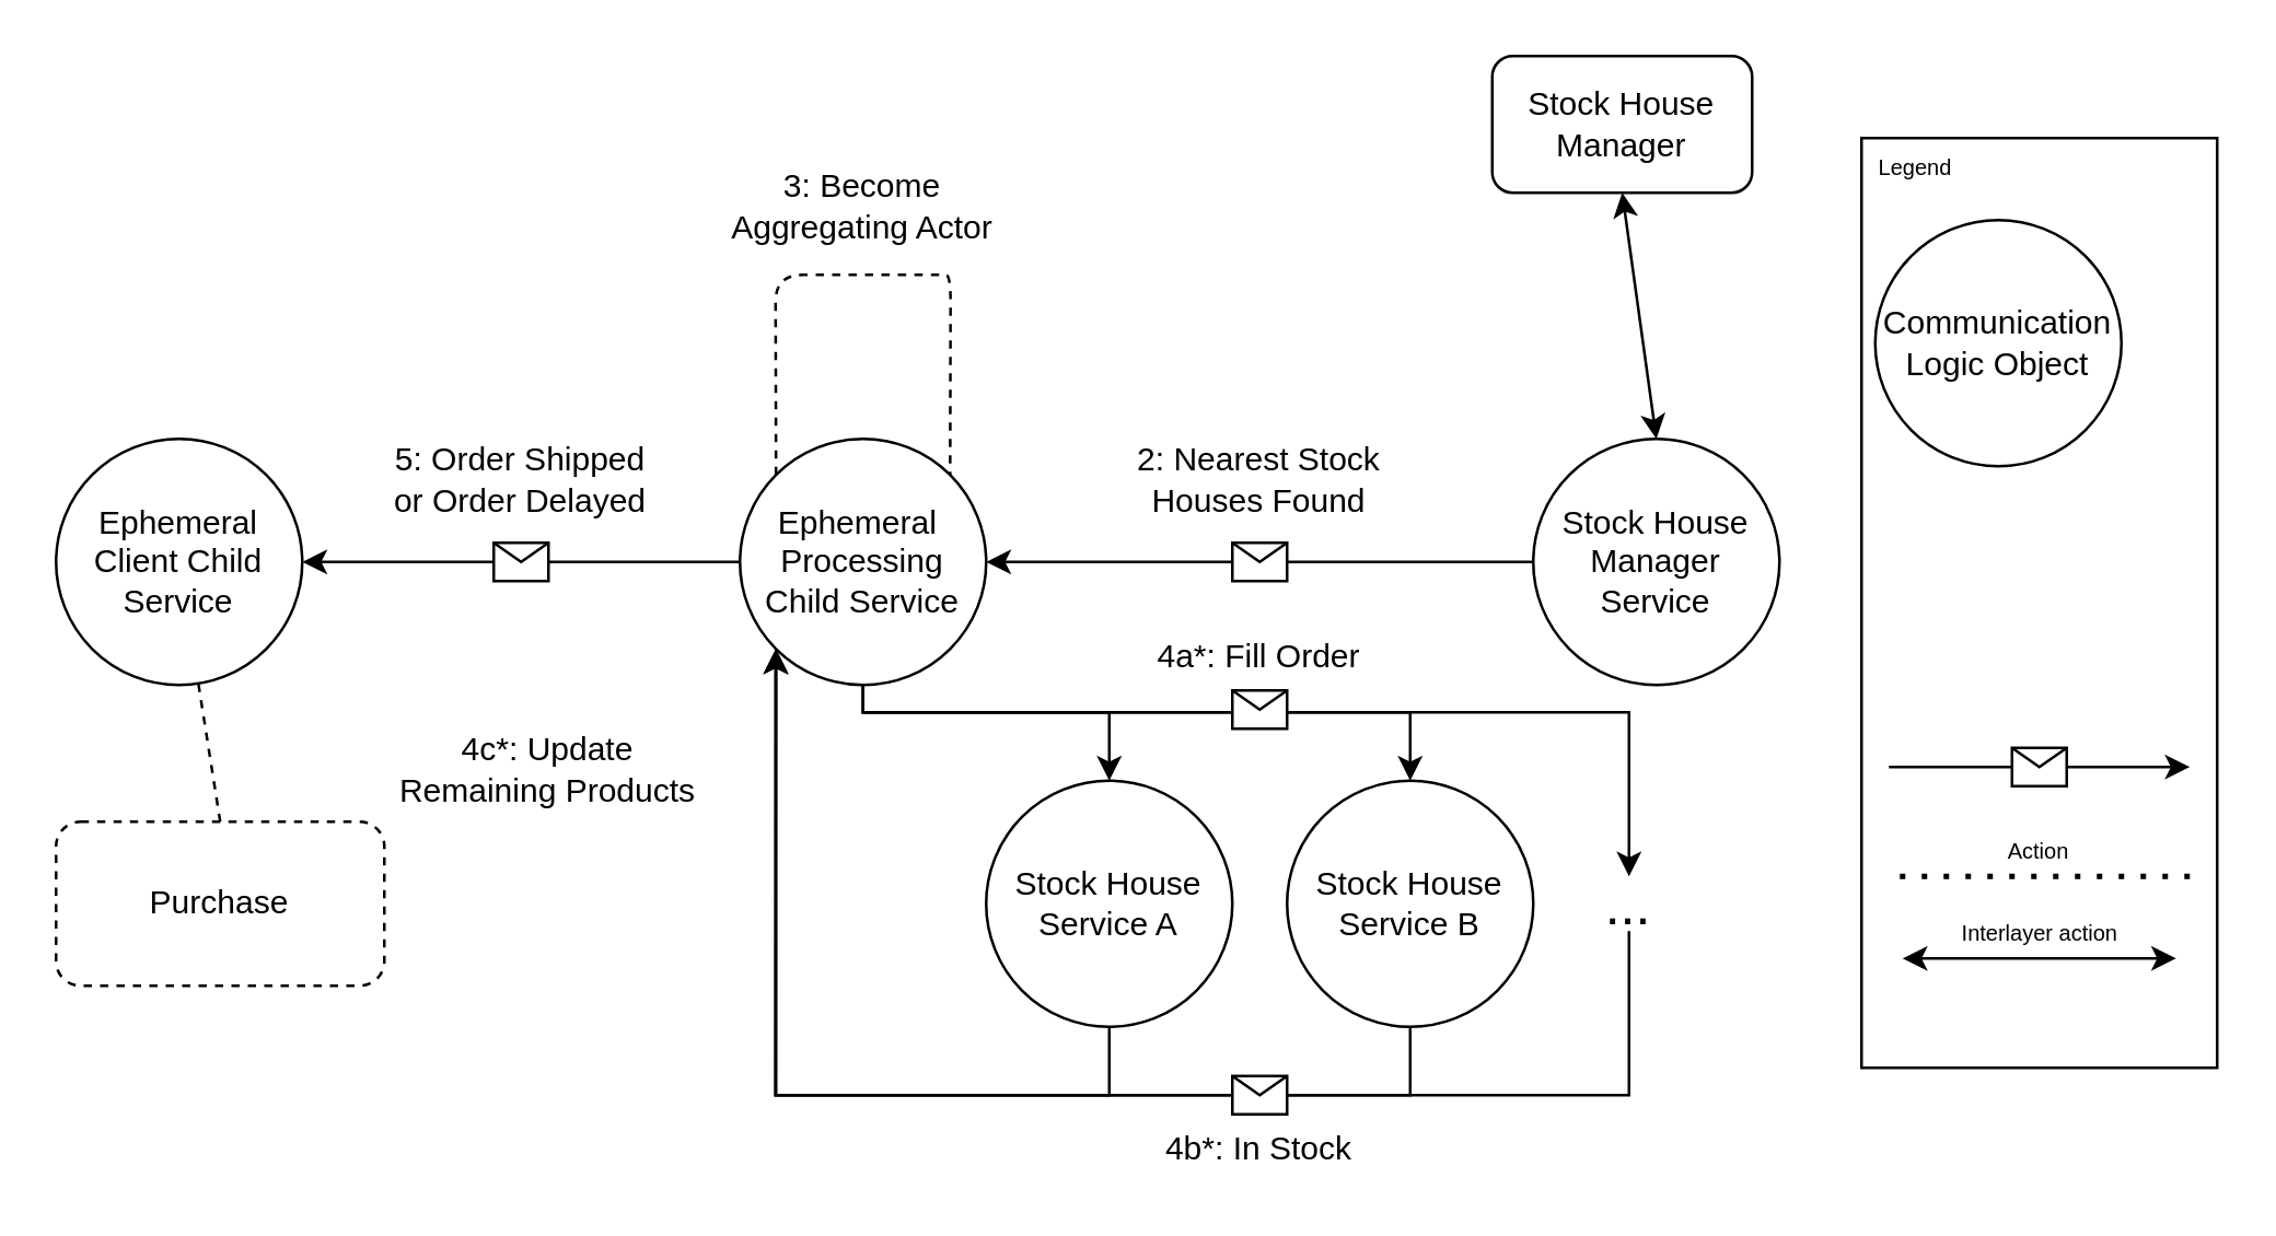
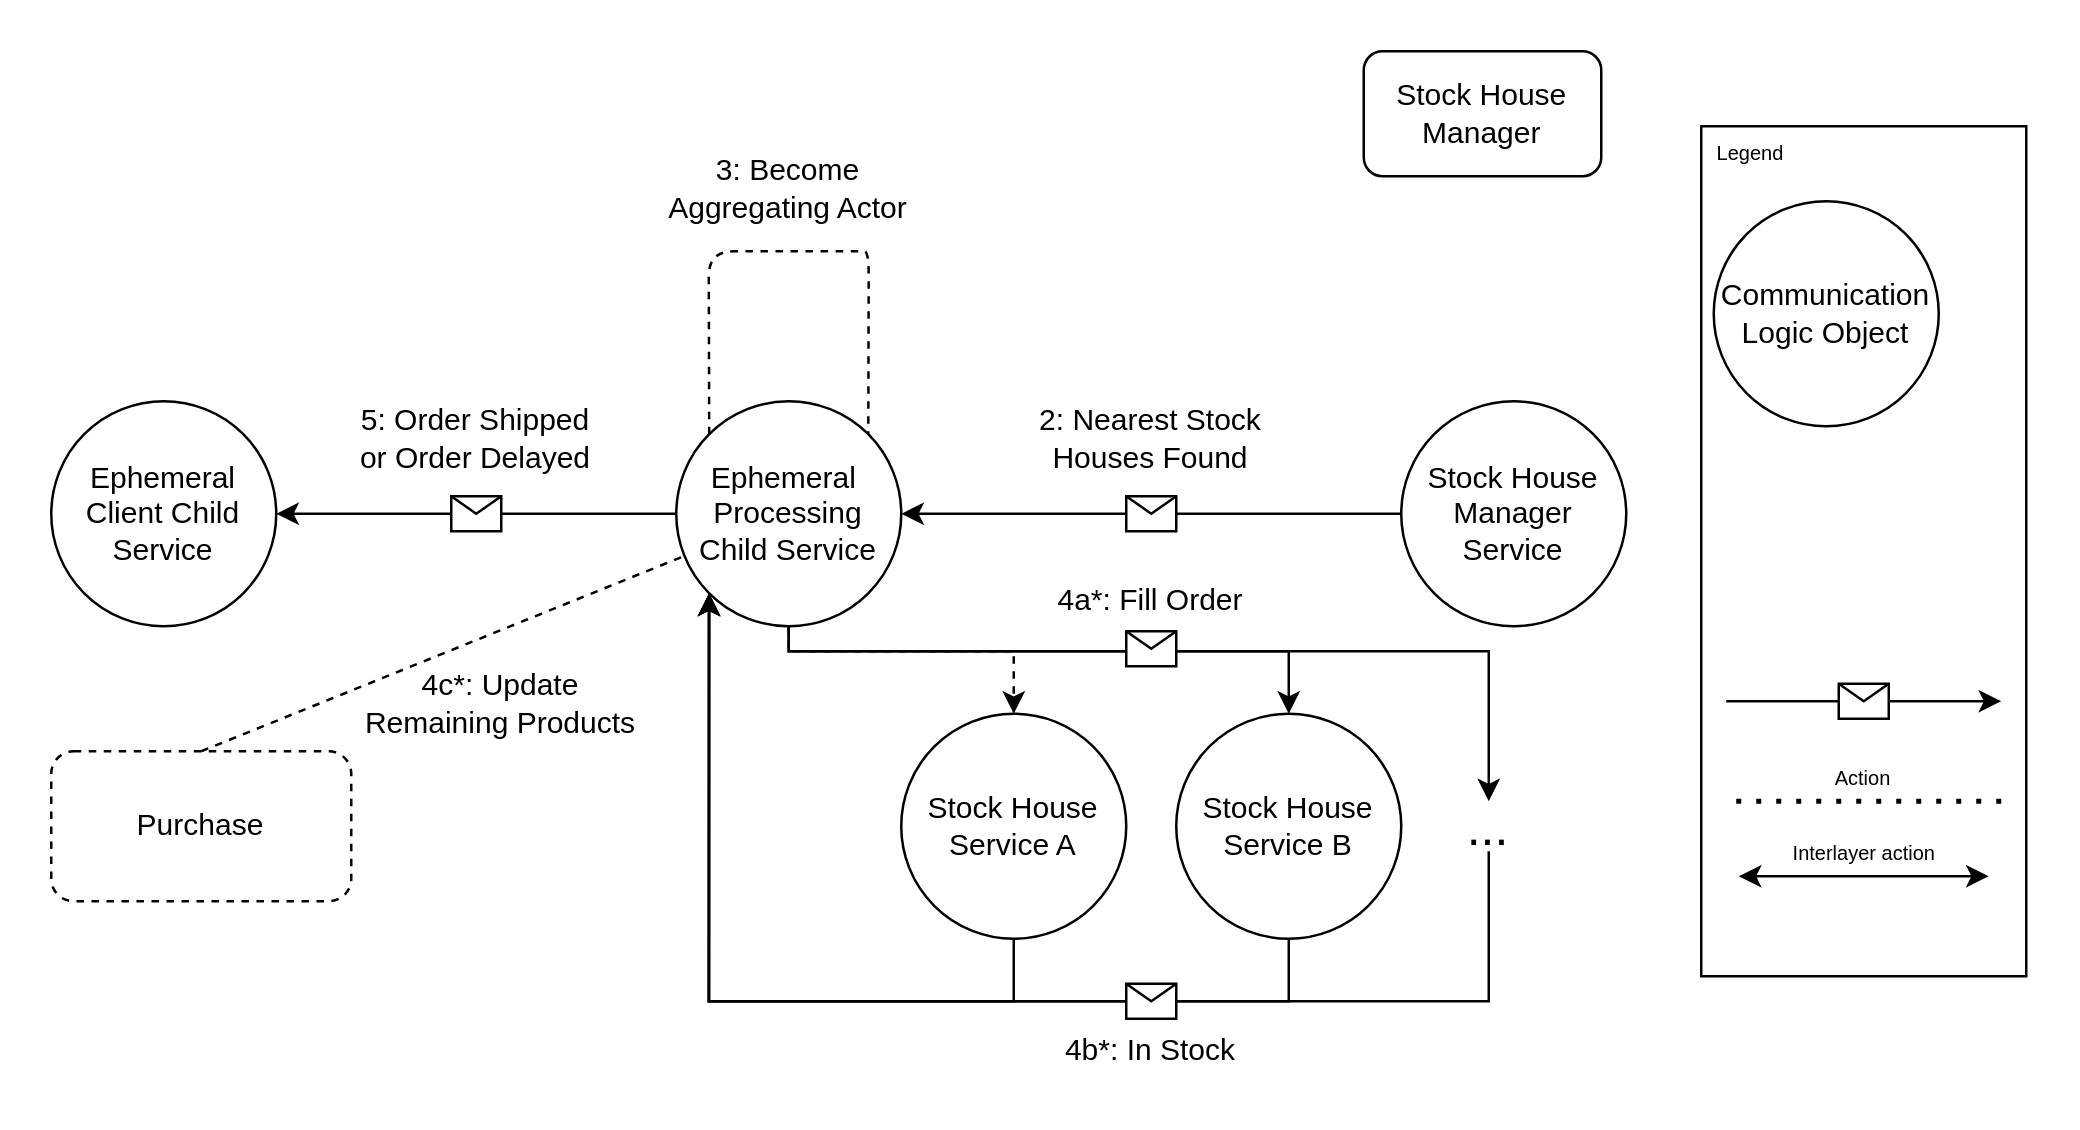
  <mxCell id="0" />
  <mxCell id="1" parent="0" />
  <mxCell id="2" value="Ephemeral&lt;br&gt;Client Child Service" style="ellipse;whiteSpace=wrap;html=1;aspect=fixed;" parent="1" vertex="1"><mxGeometry x="20" y="160" width="90" height="90" as="geometry" /></mxCell>
  <mxCell id="3" value="Purchase" style="rounded=1;whiteSpace=wrap;html=1;dashed=1;" parent="1" vertex="1"><mxGeometry x="20" y="300" width="120" height="60" as="geometry" /></mxCell>
  <mxCell id="4" style="edgeStyle=orthogonalEdgeStyle;rounded=0;orthogonalLoop=1;jettySize=auto;html=1;entryX=0.5;entryY=0;entryDx=0;entryDy=0;" edge="1" parent="1" source="6" target="29"><mxGeometry relative="1" as="geometry"><Array as="points"><mxPoint x="315" y="260" /><mxPoint x="595" y="260" /></Array></mxGeometry></mxCell>
- <mxCell id="5" style="edgeStyle=orthogonalEdgeStyle;rounded=0;orthogonalLoop=1;jettySize=auto;html=1;entryX=0.5;entryY=0;entryDx=0;entryDy=0;" edge="1" parent="1" source="6" target="27"><mxGeometry relative="1" as="geometry"><Array as="points"><mxPoint x="315" y="260" /><mxPoint x="405" y="260" /></Array></mxGeometry></mxCell>
+ <mxCell id="5" style="edgeStyle=orthogonalEdgeStyle;rounded=0;orthogonalLoop=1;jettySize=auto;html=1;entryX=0.5;entryY=0;entryDx=0;entryDy=0;dashed=1;" edge="1" parent="1" source="6" target="27"><mxGeometry relative="1" as="geometry"><Array as="points"><mxPoint x="315" y="260" /><mxPoint x="405" y="260" /></Array></mxGeometry></mxCell>
  <mxCell id="6" value="Ephemeral&amp;nbsp;&lt;br&gt;Processing&lt;br&gt;Child Service" style="ellipse;whiteSpace=wrap;html=1;aspect=fixed;" parent="1" vertex="1"><mxGeometry x="270" y="160" width="90" height="90" as="geometry" /></mxCell>
  <mxCell id="7" value="Stock House Manager Service" style="ellipse;whiteSpace=wrap;html=1;aspect=fixed;" parent="1" vertex="1"><mxGeometry x="560" y="160" width="90" height="90" as="geometry" /></mxCell>
  <mxCell id="8" value="" style="rounded=0;whiteSpace=wrap;html=1;" parent="1" vertex="1"><mxGeometry x="680" y="50" width="130" height="340" as="geometry" /></mxCell>
  <mxCell id="9" value="&lt;font style=&quot;font-size: 8px&quot;&gt;Legend&lt;/font&gt;" style="text;html=1;strokeColor=none;fillColor=none;align=center;verticalAlign=middle;whiteSpace=wrap;rounded=0;" parent="1" vertex="1"><mxGeometry x="680" y="50" width="40" height="20" as="geometry" /></mxCell>
  <mxCell id="10" style="edgeStyle=elbowEdgeStyle;rounded=0;orthogonalLoop=1;jettySize=auto;elbow=vertical;html=1;exitX=0.75;exitY=1;exitDx=0;exitDy=0;" parent="1" source="9" target="9" edge="1"><mxGeometry relative="1" as="geometry" /></mxCell>
  <mxCell id="11" value="Communication Logic Object" style="ellipse;whiteSpace=wrap;html=1;aspect=fixed;" parent="1" vertex="1"><mxGeometry x="685" y="80" width="90" height="90" as="geometry" /></mxCell>
  <mxCell id="12" value="" style="endArrow=classic;html=1;" parent="1" edge="1"><mxGeometry relative="1" as="geometry"><mxPoint x="690" y="280" as="sourcePoint" /><mxPoint x="800" y="280" as="targetPoint" /></mxGeometry></mxCell>
  <mxCell id="13" value="" style="shape=message;html=1;outlineConnect=0;" parent="12" vertex="1"><mxGeometry width="20" height="14" relative="1" as="geometry"><mxPoint x="-10" y="-7" as="offset" /></mxGeometry></mxCell>
  <mxCell id="14" value="" style="endArrow=none;dashed=1;html=1;dashPattern=1 3;strokeWidth=2;entryX=0.5;entryY=1;entryDx=0;entryDy=0;" parent="1" edge="1"><mxGeometry width="50" height="50" relative="1" as="geometry"><mxPoint x="800" y="320" as="sourcePoint" /><mxPoint x="690" y="320" as="targetPoint" /></mxGeometry></mxCell>
  <mxCell id="15" value="&lt;font style=&quot;font-size: 8px&quot;&gt;Action&lt;/font&gt;" style="text;html=1;strokeColor=none;fillColor=none;align=center;verticalAlign=middle;whiteSpace=wrap;rounded=0;" parent="1" vertex="1"><mxGeometry x="725" y="300" width="40" height="20" as="geometry" /></mxCell>
  <mxCell id="16" value="" style="endArrow=classic;startArrow=classic;html=1;exitX=0.5;exitY=0;exitDx=0;exitDy=0;" parent="1" edge="1"><mxGeometry width="50" height="50" relative="1" as="geometry"><mxPoint x="695" y="350" as="sourcePoint" /><mxPoint x="795" y="350" as="targetPoint" /></mxGeometry></mxCell>
  <mxCell id="17" value="&lt;font style=&quot;font-size: 8px&quot;&gt;Interlayer action&lt;/font&gt;" style="text;html=1;strokeColor=none;fillColor=none;align=center;verticalAlign=middle;whiteSpace=wrap;rounded=0;" parent="1" vertex="1"><mxGeometry x="707.5" y="330" width="75" height="20" as="geometry" /></mxCell>
  <mxCell id="18" value="Stock House Manager" style="rounded=1;whiteSpace=wrap;html=1;" vertex="1" parent="1"><mxGeometry x="545" y="20" width="95" height="50" as="geometry" /></mxCell>
- <mxCell id="19" value="" style="endArrow=classic;startArrow=classic;html=1;exitX=0.5;exitY=0;exitDx=0;exitDy=0;entryX=0.5;entryY=1;entryDx=0;entryDy=0;" edge="1" parent="1" source="7" target="18"><mxGeometry width="50" height="50" relative="1" as="geometry"><mxPoint x="65" y="160" as="sourcePoint" /><mxPoint x="65" y="80" as="targetPoint" /></mxGeometry></mxCell>
  <mxCell id="20" value="" style="endArrow=classic;html=1;exitX=0;exitY=0.5;exitDx=0;exitDy=0;entryX=1;entryY=0.5;entryDx=0;entryDy=0;" edge="1" parent="1" source="7" target="6"><mxGeometry relative="1" as="geometry"><mxPoint x="480" y="335" as="sourcePoint" /><mxPoint x="590" y="335" as="targetPoint" /><Array as="points"><mxPoint x="480" y="205" /></Array></mxGeometry></mxCell>
  <mxCell id="21" value="" style="shape=message;html=1;outlineConnect=0;" vertex="1" parent="20"><mxGeometry width="20" height="14" relative="1" as="geometry"><mxPoint x="-10" y="-7" as="offset" /></mxGeometry></mxCell>
  <mxCell id="22" value="2: Nearest Stock Houses Found" style="text;html=1;strokeColor=none;fillColor=none;align=center;verticalAlign=middle;whiteSpace=wrap;rounded=0;" vertex="1" parent="1"><mxGeometry x="410" y="165" width="100" height="20" as="geometry" /></mxCell>
  <mxCell id="23" value="" style="endArrow=none;dashed=1;html=1;entryX=1;entryY=0;entryDx=0;entryDy=0;exitX=0;exitY=0;exitDx=0;exitDy=0;" edge="1" parent="1" source="6" target="6"><mxGeometry width="50" height="50" relative="1" as="geometry"><mxPoint x="280" y="160" as="sourcePoint" /><mxPoint x="330" y="110" as="targetPoint" /><Array as="points"><mxPoint x="283" y="100" /><mxPoint x="340" y="100" /><mxPoint x="347" y="100" /></Array></mxGeometry></mxCell>
  <mxCell id="24" value="3: Become Aggregating Actor" style="text;html=1;strokeColor=none;fillColor=none;align=center;verticalAlign=middle;whiteSpace=wrap;rounded=0;" vertex="1" parent="1"><mxGeometry x="265" y="65" width="100" height="20" as="geometry" /></mxCell>
  <mxCell id="25" value="Stock House Service B" style="ellipse;whiteSpace=wrap;html=1;aspect=fixed;" vertex="1" parent="1"><mxGeometry x="470" y="285" width="90" height="90" as="geometry" /></mxCell>
  <mxCell id="26" style="edgeStyle=orthogonalEdgeStyle;rounded=0;orthogonalLoop=1;jettySize=auto;html=1;" edge="1" parent="1" source="27"><mxGeometry relative="1" as="geometry"><mxPoint x="283" y="237" as="targetPoint" /><Array as="points"><mxPoint x="405" y="400" /><mxPoint x="283" y="400" /></Array></mxGeometry></mxCell>
  <mxCell id="27" value="Stock House Service A" style="ellipse;whiteSpace=wrap;html=1;aspect=fixed;" vertex="1" parent="1"><mxGeometry x="360" y="285" width="90" height="90" as="geometry" /></mxCell>
  <mxCell id="28" style="edgeStyle=orthogonalEdgeStyle;rounded=0;orthogonalLoop=1;jettySize=auto;html=1;entryX=0;entryY=1;entryDx=0;entryDy=0;" edge="1" parent="1" source="29" target="6"><mxGeometry relative="1" as="geometry"><Array as="points"><mxPoint x="595" y="400" /><mxPoint x="283" y="400" /></Array></mxGeometry></mxCell>
  <mxCell id="29" value="&lt;font style=&quot;font-size: 20px&quot;&gt;...&lt;/font&gt;" style="text;html=1;strokeColor=none;fillColor=none;align=center;verticalAlign=middle;whiteSpace=wrap;rounded=0;" vertex="1" parent="1"><mxGeometry x="570" y="320" width="50" height="20" as="geometry" /></mxCell>
  <mxCell id="30" value="" style="endArrow=classic;html=1;exitX=0.5;exitY=1;exitDx=0;exitDy=0;entryX=0.5;entryY=0;entryDx=0;entryDy=0;rounded=0;" edge="1" parent="1" source="6" target="25"><mxGeometry relative="1" as="geometry"><mxPoint x="360" y="324.5" as="sourcePoint" /><mxPoint x="160" y="324.5" as="targetPoint" /><Array as="points"><mxPoint x="315" y="260" /><mxPoint x="515" y="260" /></Array></mxGeometry></mxCell>
  <mxCell id="31" value="" style="shape=message;html=1;outlineConnect=0;" vertex="1" parent="30"><mxGeometry width="20" height="14" relative="1" as="geometry"><mxPoint x="27" y="-8" as="offset" /></mxGeometry></mxCell>
  <mxCell id="32" value="4a*: Fill Order" style="text;html=1;strokeColor=none;fillColor=none;align=center;verticalAlign=middle;whiteSpace=wrap;rounded=0;" vertex="1" parent="1"><mxGeometry x="360" y="230" width="200" height="20" as="geometry" /></mxCell>
  <mxCell id="33" value="" style="endArrow=classic;html=1;exitX=0.5;exitY=1;exitDx=0;exitDy=0;entryX=0;entryY=1;entryDx=0;entryDy=0;rounded=0;" edge="1" parent="1" source="25" target="6"><mxGeometry relative="1" as="geometry"><mxPoint x="530" y="470" as="sourcePoint" /><mxPoint x="330" y="470" as="targetPoint" /><Array as="points"><mxPoint x="515" y="400" /><mxPoint x="283" y="400" /></Array></mxGeometry></mxCell>
  <mxCell id="34" value="" style="shape=message;html=1;outlineConnect=0;" vertex="1" parent="33"><mxGeometry width="20" height="14" relative="1" as="geometry"><mxPoint x="120" y="-7" as="offset" /></mxGeometry></mxCell>
  <mxCell id="35" value="4b*: In Stock" style="text;html=1;strokeColor=none;fillColor=none;align=center;verticalAlign=middle;whiteSpace=wrap;rounded=0;" vertex="1" parent="1"><mxGeometry x="360" y="410" width="200" height="20" as="geometry" /></mxCell>
  <mxCell id="36" value="" style="endArrow=classic;html=1;exitX=0;exitY=0.5;exitDx=0;exitDy=0;entryX=1;entryY=0.5;entryDx=0;entryDy=0;" edge="1" parent="1" source="6" target="2"><mxGeometry relative="1" as="geometry"><mxPoint x="265" y="285" as="sourcePoint" /><mxPoint x="65" y="285" as="targetPoint" /><Array as="points" /></mxGeometry></mxCell>
  <mxCell id="37" value="" style="shape=message;html=1;outlineConnect=0;" vertex="1" parent="36"><mxGeometry width="20" height="14" relative="1" as="geometry"><mxPoint x="-10" y="-7" as="offset" /></mxGeometry></mxCell>
  <mxCell id="38" value="4c*: Update &lt;br&gt;Remaining Products" style="text;html=1;strokeColor=none;fillColor=none;align=center;verticalAlign=middle;whiteSpace=wrap;rounded=0;" vertex="1" parent="1"><mxGeometry x="100" y="270.5" width="200" height="20" as="geometry" /></mxCell>
- <mxCell id="39" value="" style="endArrow=none;dashed=1;html=1;exitX=0.5;exitY=0;exitDx=0;exitDy=0;" edge="1" parent="1" source="3" target="2"><mxGeometry width="50" height="50" relative="1" as="geometry"><mxPoint x="100" y="320" as="sourcePoint" /><mxPoint x="150" y="270" as="targetPoint" /></mxGeometry></mxCell>
+ <mxCell id="39" value="" style="endArrow=none;dashed=1;html=1;exitX=0.5;exitY=0;exitDx=0;exitDy=0;" edge="1" parent="1" source="3" target="6"><mxGeometry width="50" height="50" relative="1" as="geometry"><mxPoint x="100" y="320" as="sourcePoint" /><mxPoint x="150" y="270" as="targetPoint" /></mxGeometry></mxCell>
  <mxCell id="40" value="5: Order Shipped or Order Delayed" style="text;html=1;strokeColor=none;fillColor=none;align=center;verticalAlign=middle;whiteSpace=wrap;rounded=0;" vertex="1" parent="1"><mxGeometry x="140" y="165" width="100" height="20" as="geometry" /></mxCell>
